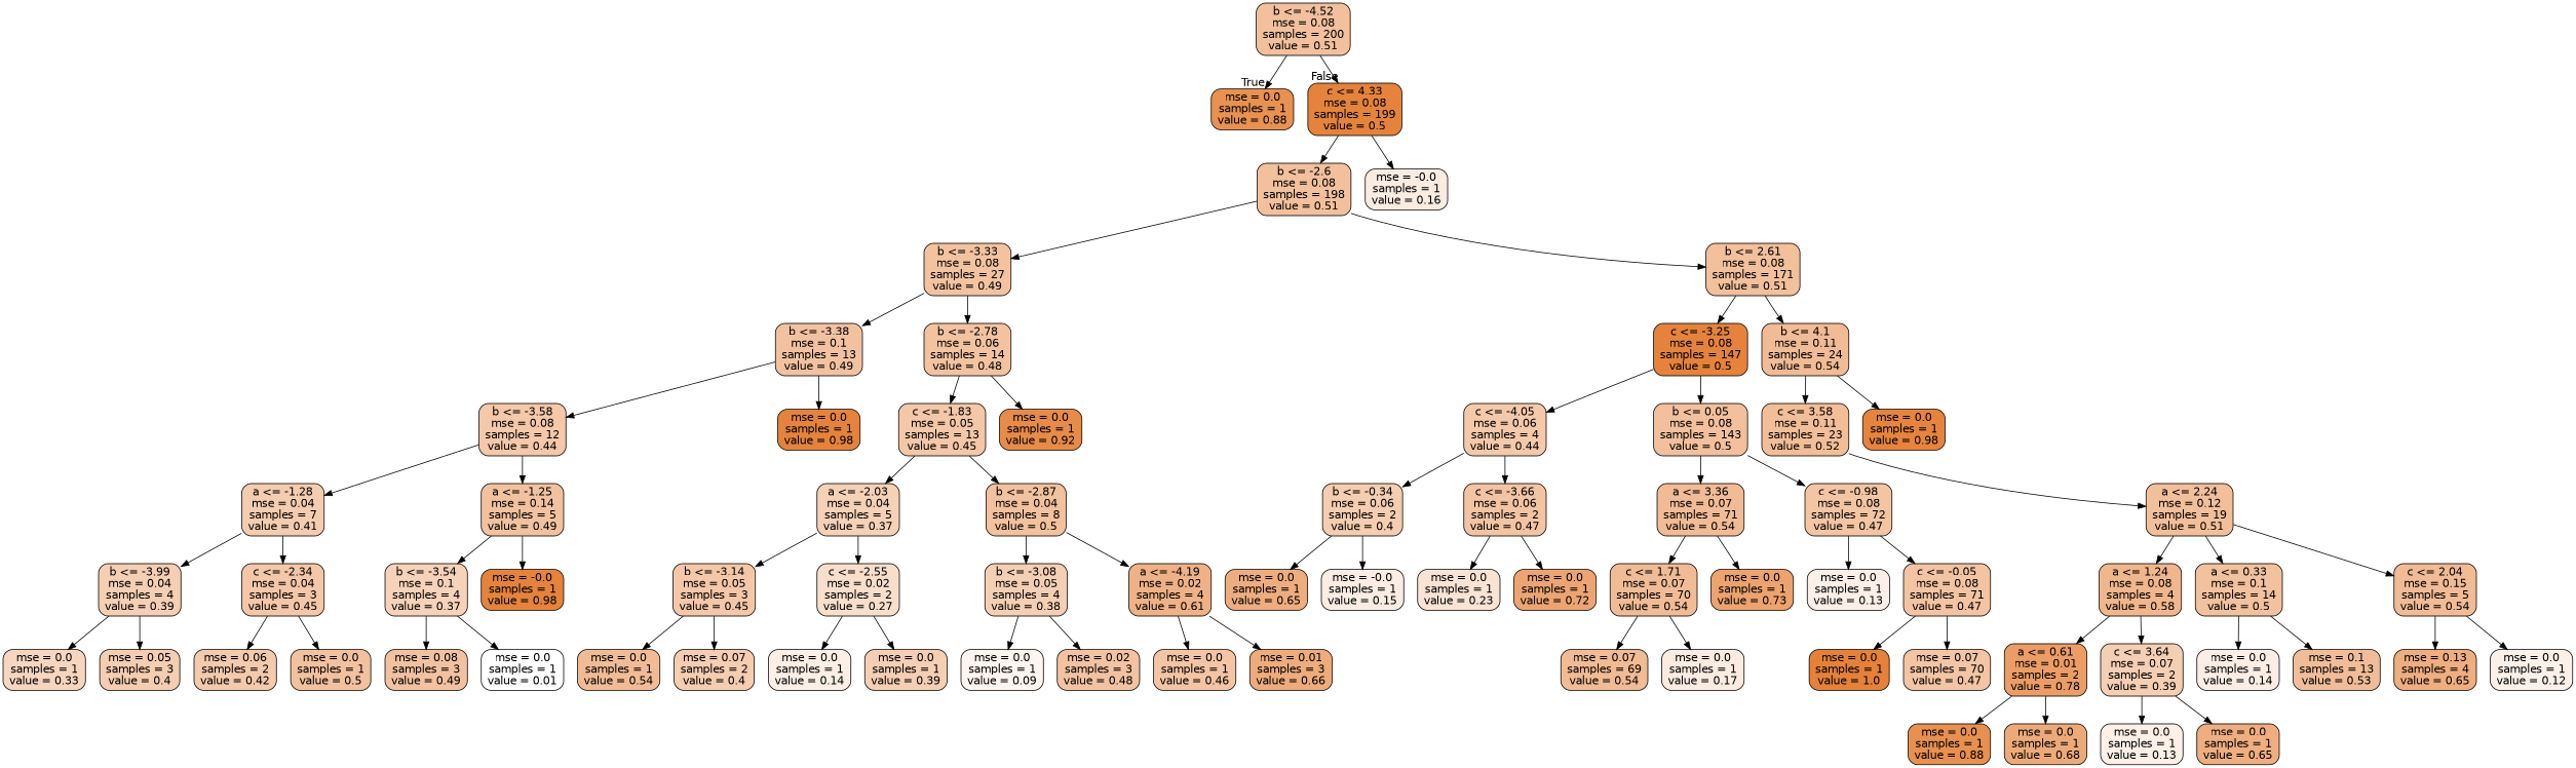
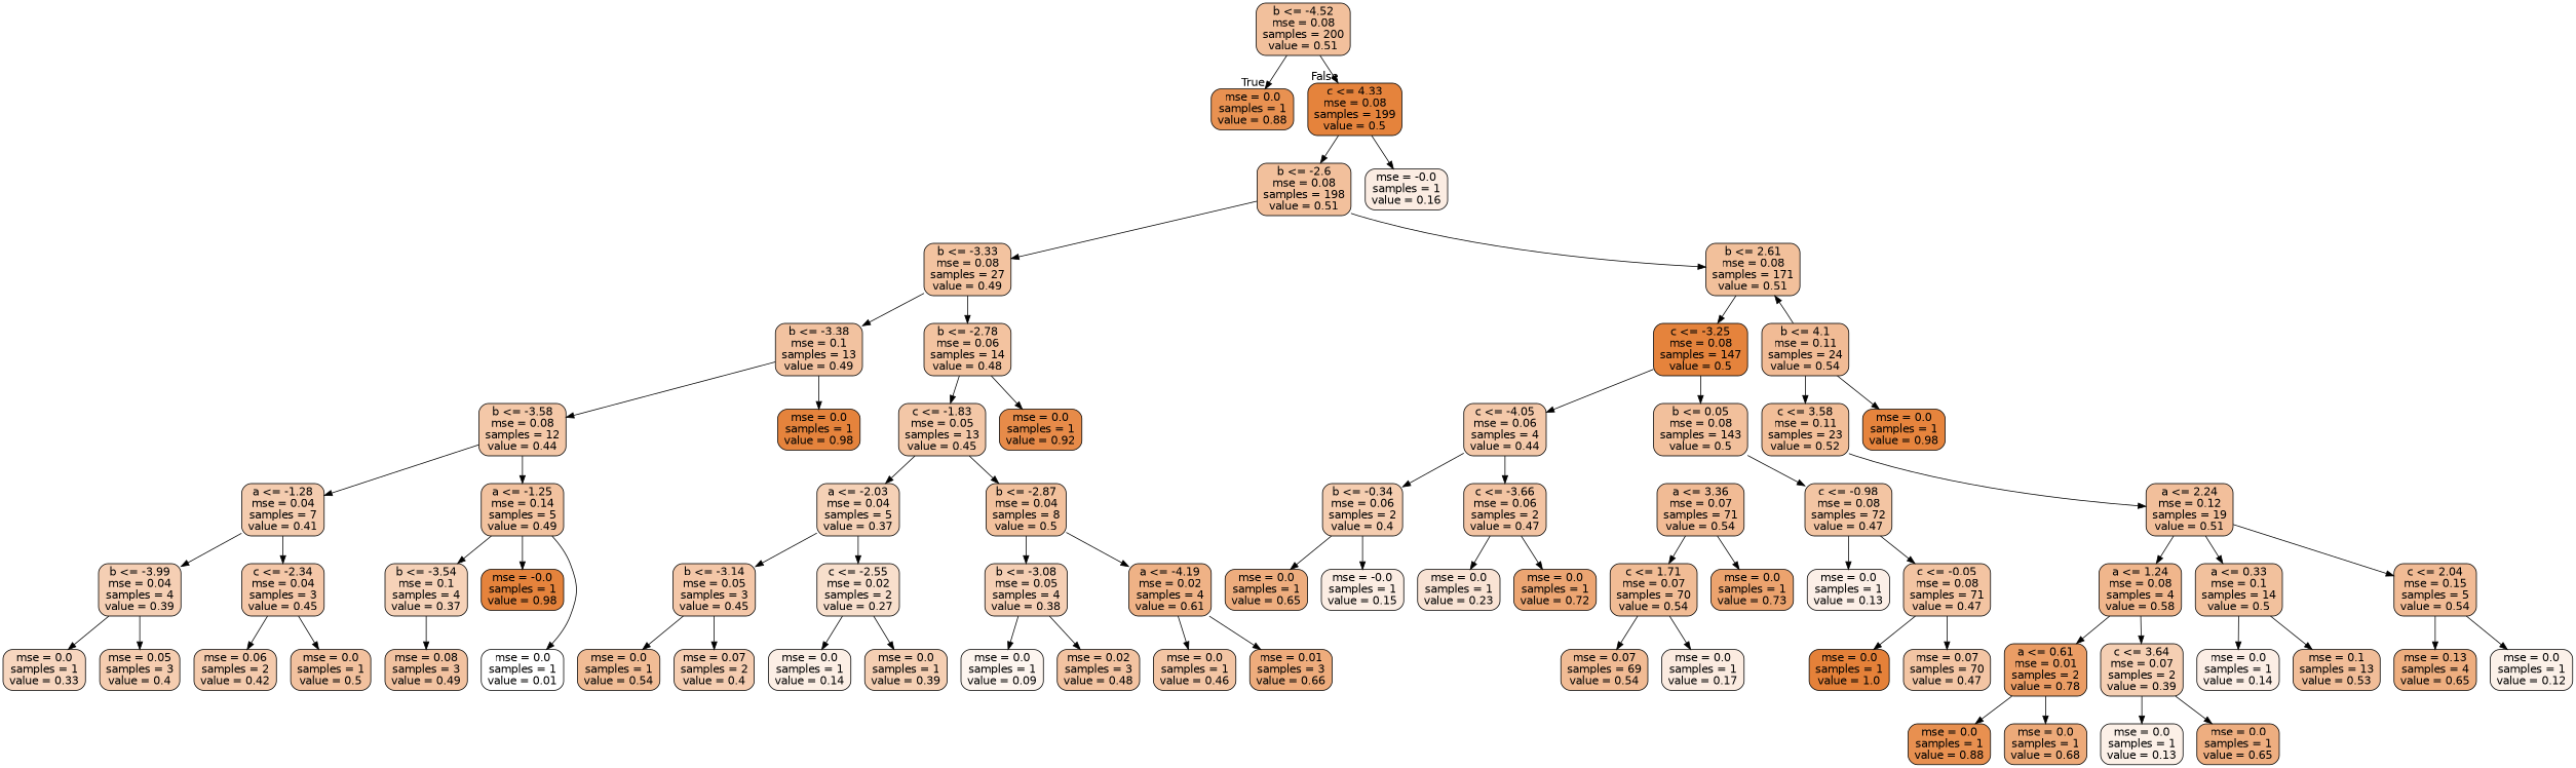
  digraph {
    node [color=black fillcolor="#e5833c" fontname=helvetica shape=box style="filled, rounded"]
    edge [fontname=helvetica]
    n1 [fillcolor="#f2c09c" label="b <= -4.52\nmse = 0.08\nsamples = 200\nvalue = 0.51"]
    n2 [fillcolor="#e89151" label="mse = 0.0\nsamples = 1\nvalue = 0.88"]
    n3 [label="c <= 4.33\nmse = 0.08\nsamples = 199\nvalue = 0.5"]
    n4 [fillcolor="#f2c09c" label="b <= -2.6\nmse = 0.08\nsamples = 198\nvalue = 0.51"]
    n5 [fillcolor="#fbece2" label="mse = -0.0\nsamples = 1\nvalue = 0.16"]
    n6 [fillcolor="#f3c3a0" label="b <= -3.33\nmse = 0.08\nsamples = 27\nvalue = 0.49"]
    n7 [fillcolor="#f2c09b" label="b <= 2.61\nmse = 0.08\nsamples = 171\nvalue = 0.51"]
    n8 [fillcolor="#f2c2a0" label="b <= -3.38\nmse = 0.1\nsamples = 13\nvalue = 0.49"]
    n9 [fillcolor="#f3c3a0" label="b <= -2.78\nmse = 0.06\nsamples = 14\nvalue = 0.48"]
    n10 [label="c <= -3.25\nmse = 0.08\nsamples = 147\nvalue = 0.5"]
    n11 [fillcolor="#f1bb95" label="b <= 4.1\nmse = 0.11\nsamples = 24\nvalue = 0.54"]
    n12 [fillcolor="#f4c8a8" label="b <= -3.58\nmse = 0.08\nsamples = 12\nvalue = 0.44"]
    n13 [label="mse = 0.0\nsamples = 1\nvalue = 0.98"]
    n14 [fillcolor="#f3c7a7" label="c <= -1.83\nmse = 0.05\nsamples = 13\nvalue = 0.45"]
    n15 [fillcolor="#e78b49" label="mse = 0.0\nsamples = 1\nvalue = 0.92"]
    n16 [fillcolor="#f4ccaf" label="a <= -1.28\nmse = 0.04\nsamples = 7\nvalue = 0.41"]
    n17 [fillcolor="#f2c29f" label="a <= -1.25\nmse = 0.14\nsamples = 5\nvalue = 0.49"]
    n18 [fillcolor="#f5cfb4" label="b <= -3.99\nmse = 0.04\nsamples = 4\nvalue = 0.39"]
    n19 [fillcolor="#f4c7a8" label="c <= -2.34\nmse = 0.04\nsamples = 3\nvalue = 0.45"]
    n20 [fillcolor="#f6d2b8" label="b <= -3.54\nmse = 0.1\nsamples = 4\nvalue = 0.37"]
    n21 [label="mse = -0.0\nsamples = 1\nvalue = 0.98"]
    n22 [fillcolor="#f7d6bf" label="mse = 0.0\nsamples = 1\nvalue = 0.33"]
    n23 [fillcolor="#f5cdb0" label="mse = 0.05\nsamples = 3\nvalue = 0.4"]
    n24 [fillcolor="#f4caac" label="mse = 0.06\nsamples = 2\nvalue = 0.42"]
    n25 [fillcolor="#f2c19e" label="mse = 0.0\nsamples = 1\nvalue = 0.5"]
    n26 [fillcolor="#ffffff" label="mse = 0.0\nsamples = 1\nvalue = 0.01"]
    n27 [fillcolor="#f2c2a0" label="mse = 0.08\nsamples = 3\nvalue = 0.49"]
    n28 [fillcolor="#f5d1b6" label="a <= -2.03\nmse = 0.04\nsamples = 5\nvalue = 0.37"]
    n29 [fillcolor="#f2c19d" label="b <= -2.87\nmse = 0.04\nsamples = 8\nvalue = 0.5"]
    n30 [fillcolor="#f4c7a8" label="b <= -3.14\nmse = 0.05\nsamples = 3\nvalue = 0.45"]
    n31 [fillcolor="#f8dfcc" label="c <= -2.55\nmse = 0.02\nsamples = 2\nvalue = 0.27"]
    n32 [fillcolor="#f5cfb4" label="b <= -3.08\nmse = 0.05\nsamples = 4\nvalue = 0.38"]
    n33 [fillcolor="#efb286" label="a <= -4.19\nmse = 0.02\nsamples = 4\nvalue = 0.61"]
    n34 [fillcolor="#f1bc95" label="mse = 0.0\nsamples = 1\nvalue = 0.54"]
    n35 [fillcolor="#f5cdb1" label="mse = 0.07\nsamples = 2\nvalue = 0.4"]
    n36 [fillcolor="#fcefe5" label="mse = 0.0\nsamples = 1\nvalue = 0.14"]
    n37 [fillcolor="#f5cfb3" label="mse = 0.0\nsamples = 1\nvalue = 0.39"]
    n38 [fillcolor="#fdf5ef" label="mse = 0.0\nsamples = 1\nvalue = 0.09"]
    n39 [fillcolor="#f3c3a1" label="mse = 0.02\nsamples = 3\nvalue = 0.48"]
    n40 [fillcolor="#f3c5a4" label="mse = 0.0\nsamples = 1\nvalue = 0.46"]
    n41 [fillcolor="#eeac7c" label="mse = 0.01\nsamples = 3\nvalue = 0.66"]
    n42 [fillcolor="#f4c9aa" label="c <= -4.05\nmse = 0.06\nsamples = 4\nvalue = 0.44"]
    n43 [fillcolor="#f2c09c" label="b <= 0.05\nmse = 0.08\nsamples = 143\nvalue = 0.5"]
    n44 [fillcolor="#f2be98" label="c <= 3.58\nmse = 0.11\nsamples = 23\nvalue = 0.52"]
    n45 [fillcolor="#e6843d" label="mse = 0.0\nsamples = 1\nvalue = 0.98"]
    n46 [fillcolor="#f5cdb0" label="b <= -0.34\nmse = 0.06\nsamples = 2\nvalue = 0.4"]
    n47 [fillcolor="#f3c4a3" label="c <= -3.66\nmse = 0.06\nsamples = 2\nvalue = 0.47"]
    n48 [fillcolor="#f1bb95" label="a <= 3.36\nmse = 0.07\nsamples = 71\nvalue = 0.54"]
    n49 [fillcolor="#f3c5a3" label="c <= -0.98\nmse = 0.08\nsamples = 72\nvalue = 0.47"]
    n50 [fillcolor="#eead7e" label="mse = 0.0\nsamples = 1\nvalue = 0.65"]
    n51 [fillcolor="#fbede3" label="mse = -0.0\nsamples = 1\nvalue = 0.15"]
    n52 [fillcolor="#f9e3d4" label="mse = 0.0\nsamples = 1\nvalue = 0.23"]
    n53 [fillcolor="#eca572" label="mse = 0.0\nsamples = 1\nvalue = 0.72"]
    n54 [fillcolor="#f1bc95" label="c <= 1.71\nmse = 0.07\nsamples = 70\nvalue = 0.54"]
    n55 [fillcolor="#eca36e" label="mse = 0.0\nsamples = 1\nvalue = 0.73"]
    n56 [fillcolor="#fcefe7" label="mse = 0.0\nsamples = 1\nvalue = 0.13"]
    n57 [fillcolor="#f3c4a2" label="c <= -0.05\nmse = 0.08\nsamples = 71\nvalue = 0.47"]
    n58 [fillcolor="#f1bb94" label="mse = 0.07\nsamples = 69\nvalue = 0.54"]
    n59 [fillcolor="#fbebe0" label="mse = 0.0\nsamples = 1\nvalue = 0.17"]
    n60 [fillcolor="#e58139" label="mse = 0.0\nsamples = 1\nvalue = 1.0"]
    n61 [fillcolor="#f3c5a4" label="mse = 0.07\nsamples = 70\nvalue = 0.47"]
    n62 [fillcolor="#f2bf9b" label="a <= 2.24\nmse = 0.12\nsamples = 19\nvalue = 0.51"]
    n63 [fillcolor="#f0b68c" label="a <= 1.24\nmse = 0.08\nsamples = 4\nvalue = 0.58"]
    n64 [fillcolor="#f2c19d" label="a <= 0.33\nmse = 0.1\nsamples = 14\nvalue = 0.5"]
    n65 [fillcolor="#f1bb95" label="c <= 2.04\nmse = 0.15\nsamples = 5\nvalue = 0.54"]
    n66 [fillcolor="#eb9d65" label="a <= 0.61\nmse = 0.01\nsamples = 2\nvalue = 0.78"]
    n67 [fillcolor="#f5cfb3" label="c <= 3.64\nmse = 0.07\nsamples = 2\nvalue = 0.39"]
    n68 [fillcolor="#fceee5" label="mse = 0.0\nsamples = 1\nvalue = 0.14"]
    n69 [fillcolor="#f1bd98" label="mse = 0.1\nsamples = 13\nvalue = 0.53"]
    n70 [fillcolor="#eeae7f" label="mse = 0.13\nsamples = 4\nvalue = 0.65"]
    n71 [fillcolor="#fcf1e9" label="mse = 0.0\nsamples = 1\nvalue = 0.12"]
    n72 [fillcolor="#e89050" label="mse = 0.0\nsamples = 1\nvalue = 0.88"]
    n73 [fillcolor="#edaa79" label="mse = 0.0\nsamples = 1\nvalue = 0.68"]
    n74 [fillcolor="#fcf0e7" label="mse = 0.0\nsamples = 1\nvalue = 0.13"]
    n75 [fillcolor="#eeae80" label="mse = 0.0\nsamples = 1\nvalue = 0.65"]
    n1 -> n2 [headlabel=True labelangle=45 labeldistance=2.5]
    n1 -> n3 [headlabel=False labelangle=-45 labeldistance=2.5]
    n3 -> n4
    n3 -> n5
    n4 -> n6
    n4 -> n7
    n6 -> n8
    n6 -> n9
    n7 -> n10
-   n7 -> n11
+   n11 -> n7
    n8 -> n12
    n8 -> n13
    n9 -> n14
    n9 -> n15
    n10 -> n42
    n10 -> n43
    n11 -> n44
    n11 -> n45
    n12 -> n16
    n12 -> n17
    n14 -> n28
    n14 -> n29
    n16 -> n18
    n16 -> n19
    n17 -> n20
    n17 -> n21
    n18 -> n22
    n18 -> n23
    n19 -> n24
    n19 -> n25
-   n20 -> n26
+   n17 -> n26
    n20 -> n27
    n28 -> n30
    n28 -> n31
    n29 -> n32
    n29 -> n33
    n30 -> n34
    n30 -> n35
    n31 -> n36
    n31 -> n37
    n32 -> n38
    n32 -> n39
    n33 -> n40
    n33 -> n41
    n42 -> n46
    n42 -> n47
-   n43 -> n48
    n43 -> n49
    n44 -> n62
    n46 -> n50
    n46 -> n51
    n47 -> n52
    n47 -> n53
    n48 -> n54
    n48 -> n55
    n49 -> n56
    n49 -> n57
    n54 -> n58
    n54 -> n59
    n57 -> n60
    n57 -> n61
    n62 -> n63
    n62 -> n64
    n62 -> n65
    n63 -> n66
    n63 -> n67
    n64 -> n68
    n64 -> n69
    n65 -> n70
    n65 -> n71
    n66 -> n72
    n66 -> n73
    n67 -> n74
    n67 -> n75
  }
